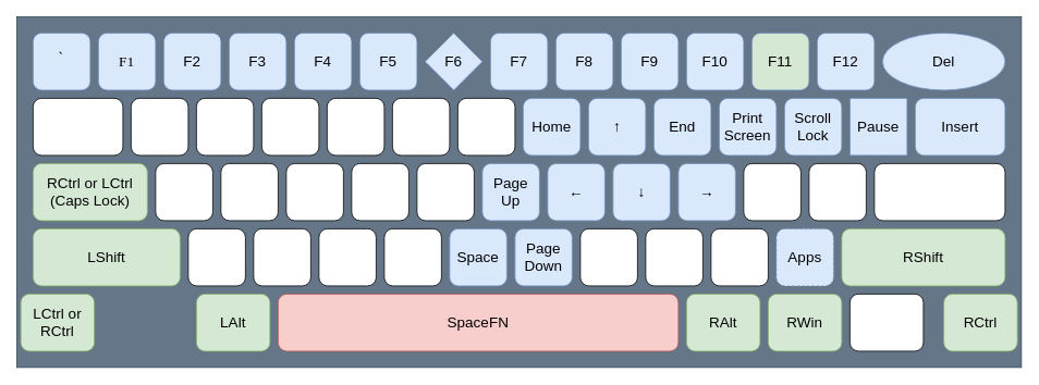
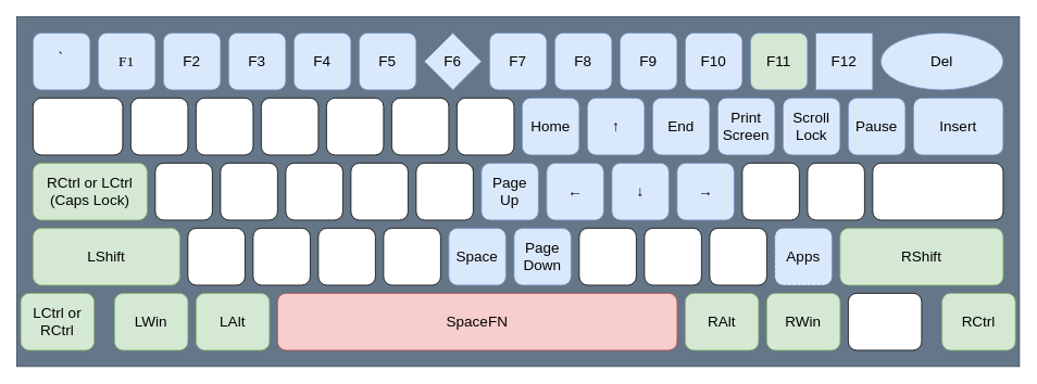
  <mxCell id="0" />
  <mxCell id="1" parent="0" />
  <mxCell id="2" value="" style="rounded=0;whiteSpace=wrap;html=1;fillColor=#647687;strokeColor=#314354;fontColor=#ffffff;fontStyle=0" parent="1" vertex="1"><mxGeometry x="20" y="20" width="1230" height="430" as="geometry" /></mxCell>
  <mxCell id="3" value="F3" style="rounded=1;whiteSpace=wrap;html=1;fontSize=18;fillColor=#dae8fc;strokeColor=#6c8ebf;fontStyle=0" parent="1" vertex="1"><mxGeometry x="280" y="40" width="70" height="70" as="geometry" /></mxCell>
  <mxCell id="4" value="F4" style="rounded=1;whiteSpace=wrap;html=1;fontSize=18;fillColor=#dae8fc;strokeColor=#6c8ebf;fontStyle=0" parent="1" vertex="1"><mxGeometry x="360" y="40" width="70" height="70" as="geometry" /></mxCell>
  <mxCell id="5" value="F5" style="rounded=1;whiteSpace=wrap;html=1;fontSize=18;fillColor=#dae8fc;strokeColor=#6c8ebf;fontStyle=0" parent="1" vertex="1"><mxGeometry x="440" y="40" width="70" height="70" as="geometry" /></mxCell>
  <mxCell id="6" value="F6" style="rhombus;whiteSpace=wrap;html=1;fontSize=18;fillColor=#dae8fc;strokeColor=#6c8ebf;fontStyle=0;" parent="1" vertex="1"><mxGeometry x="520" y="40" width="70" height="70" as="geometry" /></mxCell>
  <mxCell id="7" value="F7" style="rounded=1;whiteSpace=wrap;html=1;fontSize=18;fillColor=#dae8fc;strokeColor=#6c8ebf;fontStyle=0" parent="1" vertex="1"><mxGeometry x="600" y="40" width="70" height="70" as="geometry" /></mxCell>
  <mxCell id="8" value="F8" style="rounded=1;whiteSpace=wrap;html=1;fontSize=18;fillColor=#dae8fc;strokeColor=#6c8ebf;fontStyle=0" parent="1" vertex="1"><mxGeometry x="680" y="40" width="70" height="70" as="geometry" /></mxCell>
  <mxCell id="9" value="F9" style="rounded=1;whiteSpace=wrap;html=1;fontSize=18;fillColor=#dae8fc;strokeColor=#6c8ebf;fontStyle=0" parent="1" vertex="1"><mxGeometry x="760" y="40" width="70" height="70" as="geometry" /></mxCell>
  <mxCell id="10" value="F10" style="rounded=1;whiteSpace=wrap;html=1;fontSize=18;fillColor=#dae8fc;strokeColor=#6c8ebf;fontStyle=0" parent="1" vertex="1"><mxGeometry x="840" y="40" width="70" height="70" as="geometry" /></mxCell>
  <mxCell id="11" value="F11" style="rounded=1;whiteSpace=wrap;html=1;fontSize=18;fillColor=#d5e8d4;strokeColor=#6c8ebf;fontStyle=0;" parent="1" vertex="1"><mxGeometry x="920" y="40" width="70" height="70" as="geometry" /></mxCell>
  <mxCell id="12" value="F2" style="rounded=1;whiteSpace=wrap;html=1;fontSize=18;fillColor=#dae8fc;strokeColor=#6c8ebf;fontStyle=0" parent="1" vertex="1"><mxGeometry x="200" y="40" width="70" height="70" as="geometry" /></mxCell>
  <mxCell id="13" value="F1" style="rounded=1;whiteSpace=wrap;html=1;align=center;fontFamily=Verdana;fontSize=18;fillColor=#dae8fc;strokeColor=#6c8ebf;fontStyle=0" parent="1" vertex="1"><mxGeometry x="120" y="40" width="70" height="70" as="geometry" /></mxCell>
  <mxCell id="14" value="｀" style="rounded=1;whiteSpace=wrap;html=1;fontSize=18;fillColor=#dae8fc;strokeColor=#6c8ebf;fontStyle=0" parent="1" vertex="1"><mxGeometry x="40" y="40" width="70" height="70" as="geometry" /></mxCell>
- <mxCell id="15" value="F12" style="rounded=1;whiteSpace=wrap;html=1;fontSize=18;fillColor=#dae8fc;strokeColor=#6c8ebf;fontStyle=0" parent="1" vertex="1"><mxGeometry x="1000" y="40" width="70" height="70" as="geometry" /></mxCell>
+ <mxCell id="15" value="F12" style="whiteSpace=wrap;html=1;fontSize=18;fillColor=#dae8fc;strokeColor=#6c8ebf;fontStyle=0;rounded=0;" parent="1" vertex="1"><mxGeometry x="1000" y="40" width="70" height="70" as="geometry" /></mxCell>
  <mxCell id="16" value="Del" style="ellipse;whiteSpace=wrap;html=1;fontSize=18;fillColor=#dae8fc;strokeColor=#6c8ebf;fontStyle=0;" parent="1" vertex="1"><mxGeometry x="1080" y="40" width="150" height="70" as="geometry" /></mxCell>
  <mxCell id="17" value="" style="rounded=1;whiteSpace=wrap;html=1;fontSize=18;fontStyle=0" parent="1" vertex="1"><mxGeometry x="320" y="120" width="70" height="70" as="geometry" /></mxCell>
  <mxCell id="18" value="" style="rounded=1;whiteSpace=wrap;html=1;fontSize=18;fontStyle=0" parent="1" vertex="1"><mxGeometry x="400" y="120" width="70" height="70" as="geometry" /></mxCell>
  <mxCell id="19" value="" style="rounded=1;whiteSpace=wrap;html=1;fontSize=18;fontStyle=0" parent="1" vertex="1"><mxGeometry x="480" y="120" width="70" height="70" as="geometry" /></mxCell>
  <mxCell id="20" value="" style="rounded=1;whiteSpace=wrap;html=1;fontSize=18;fontStyle=0" parent="1" vertex="1"><mxGeometry x="560" y="120" width="70" height="70" as="geometry" /></mxCell>
  <mxCell id="21" value="Home" style="rounded=1;whiteSpace=wrap;html=1;fontSize=18;fillColor=#dae8fc;strokeColor=#6c8ebf;fontStyle=0" parent="1" vertex="1"><mxGeometry x="640" y="120" width="70" height="70" as="geometry" /></mxCell>
  <mxCell id="22" value="↑" style="rounded=1;whiteSpace=wrap;html=1;fontSize=18;fillColor=#dae8fc;strokeColor=#6c8ebf;fontStyle=0" parent="1" vertex="1"><mxGeometry x="720" y="120" width="70" height="70" as="geometry" /></mxCell>
  <mxCell id="23" value="End" style="rounded=1;whiteSpace=wrap;html=1;fontSize=18;fillColor=#dae8fc;strokeColor=#6c8ebf;fontStyle=0" parent="1" vertex="1"><mxGeometry x="800" y="120" width="70" height="70" as="geometry" /></mxCell>
  <mxCell id="24" value="Print&lt;br style=&quot;font-size: 18px;&quot;&gt;Screen" style="rounded=1;whiteSpace=wrap;html=1;fontSize=18;fillColor=#dae8fc;strokeColor=#6c8ebf;fontStyle=0" parent="1" vertex="1"><mxGeometry x="880" y="120" width="70" height="70" as="geometry" /></mxCell>
  <mxCell id="25" value="Scroll&lt;br&gt;Lock" style="rounded=1;whiteSpace=wrap;html=1;fontSize=18;fillColor=#dae8fc;strokeColor=#6c8ebf;fontStyle=0" parent="1" vertex="1"><mxGeometry x="960" y="120" width="70" height="70" as="geometry" /></mxCell>
  <mxCell id="26" value="" style="rounded=1;whiteSpace=wrap;html=1;fontSize=18;fontStyle=0" parent="1" vertex="1"><mxGeometry x="240" y="120" width="70" height="70" as="geometry" /></mxCell>
  <mxCell id="27" value="" style="rounded=1;whiteSpace=wrap;html=1;fontSize=18;fontStyle=0" parent="1" vertex="1"><mxGeometry x="160" y="120" width="70" height="70" as="geometry" /></mxCell>
- <mxCell id="28" value="Pause" style="whiteSpace=wrap;html=1;fontSize=18;fillColor=#dae8fc;strokeColor=#6c8ebf;fontStyle=0;rounded=0;" parent="1" vertex="1"><mxGeometry x="1040" y="120" width="70" height="70" as="geometry" /></mxCell>
+ <mxCell id="28" value="Pause" style="rounded=1;whiteSpace=wrap;html=1;fontSize=18;fillColor=#dae8fc;strokeColor=#6c8ebf;fontStyle=0" parent="1" vertex="1"><mxGeometry x="1040" y="120" width="70" height="70" as="geometry" /></mxCell>
  <mxCell id="29" value="" style="rounded=1;whiteSpace=wrap;html=1;fontSize=18;fontStyle=0" parent="1" vertex="1"><mxGeometry x="350" y="200" width="70" height="70" as="geometry" /></mxCell>
  <mxCell id="30" value="" style="rounded=1;whiteSpace=wrap;html=1;fontSize=18;fontStyle=0" parent="1" vertex="1"><mxGeometry x="430" y="200" width="70" height="70" as="geometry" /></mxCell>
  <mxCell id="31" value="" style="rounded=1;whiteSpace=wrap;html=1;fontSize=18;fontStyle=0" parent="1" vertex="1"><mxGeometry x="510" y="200" width="70" height="70" as="geometry" /></mxCell>
  <mxCell id="32" value="Page&lt;br style=&quot;font-size: 18px;&quot;&gt;Up" style="rounded=1;whiteSpace=wrap;html=1;fontSize=18;fillColor=#dae8fc;strokeColor=#6c8ebf;fontStyle=0" parent="1" vertex="1"><mxGeometry x="590" y="200" width="70" height="70" as="geometry" /></mxCell>
  <mxCell id="33" value="←" style="rounded=1;whiteSpace=wrap;html=1;fontSize=18;fillColor=#dae8fc;strokeColor=#6c8ebf;fontStyle=0" parent="1" vertex="1"><mxGeometry x="670" y="200" width="70" height="70" as="geometry" /></mxCell>
  <mxCell id="34" value="↓" style="rounded=1;whiteSpace=wrap;html=1;fontSize=18;fillColor=#dae8fc;strokeColor=#6c8ebf;fontStyle=0" parent="1" vertex="1"><mxGeometry x="750" y="200" width="70" height="70" as="geometry" /></mxCell>
  <mxCell id="35" value="→" style="rounded=1;whiteSpace=wrap;html=1;fontSize=18;fillColor=#dae8fc;strokeColor=#6c8ebf;fontStyle=0" parent="1" vertex="1"><mxGeometry x="830" y="200" width="70" height="70" as="geometry" /></mxCell>
  <mxCell id="36" value="" style="rounded=1;whiteSpace=wrap;html=1;fontSize=18;fontStyle=0" parent="1" vertex="1"><mxGeometry x="910" y="200" width="70" height="70" as="geometry" /></mxCell>
  <mxCell id="37" value="" style="rounded=1;whiteSpace=wrap;html=1;fontSize=18;fontStyle=0" parent="1" vertex="1"><mxGeometry x="990" y="200" width="70" height="70" as="geometry" /></mxCell>
  <mxCell id="38" value="" style="rounded=1;whiteSpace=wrap;html=1;fontSize=18;fontStyle=0" parent="1" vertex="1"><mxGeometry x="270" y="200" width="70" height="70" as="geometry" /></mxCell>
  <mxCell id="39" value="" style="rounded=1;whiteSpace=wrap;html=1;fontSize=18;fontStyle=0" parent="1" vertex="1"><mxGeometry x="190" y="200" width="70" height="70" as="geometry" /></mxCell>
  <mxCell id="40" value="" style="rounded=1;whiteSpace=wrap;html=1;fontSize=18;fontStyle=0" parent="1" vertex="1"><mxGeometry x="1070" y="200" width="160" height="70" as="geometry" /></mxCell>
  <mxCell id="41" value="" style="rounded=1;whiteSpace=wrap;html=1;fontSize=18;fontStyle=0" parent="1" vertex="1"><mxGeometry x="390" y="280" width="70" height="70" as="geometry" /></mxCell>
  <mxCell id="42" value="SpaceFN" style="rounded=1;whiteSpace=wrap;html=1;fontSize=18;fillColor=#f8cecc;strokeColor=#b85450;fontStyle=0" parent="1" vertex="1"><mxGeometry x="340" y="360" width="490" height="70" as="geometry" /></mxCell>
  <mxCell id="43" value="Space" style="rounded=1;whiteSpace=wrap;html=1;fontSize=18;fillColor=#dae8fc;strokeColor=#6c8ebf;fontStyle=0" parent="1" vertex="1"><mxGeometry x="550" y="280" width="70" height="70" as="geometry" /></mxCell>
  <mxCell id="44" value="Page&lt;br style=&quot;font-size: 18px;&quot;&gt;Down" style="rounded=1;whiteSpace=wrap;html=1;fontSize=18;fillColor=#dae8fc;strokeColor=#6c8ebf;fontStyle=0" parent="1" vertex="1"><mxGeometry x="630" y="280" width="70" height="70" as="geometry" /></mxCell>
  <mxCell id="45" value="" style="rounded=1;whiteSpace=wrap;html=1;fontSize=18;fontStyle=0" parent="1" vertex="1"><mxGeometry x="710" y="280" width="70" height="70" as="geometry" /></mxCell>
  <mxCell id="46" value="" style="rounded=1;whiteSpace=wrap;html=1;fontSize=18;fontStyle=0" parent="1" vertex="1"><mxGeometry x="790" y="280" width="70" height="70" as="geometry" /></mxCell>
  <mxCell id="47" value="" style="rounded=1;whiteSpace=wrap;html=1;fontSize=18;fontStyle=0" parent="1" vertex="1"><mxGeometry x="870" y="280" width="70" height="70" as="geometry" /></mxCell>
  <mxCell id="48" value="Apps" style="rounded=1;whiteSpace=wrap;html=1;fontSize=18;fillColor=#dae8fc;strokeColor=#6c8ebf;fontStyle=0;dashed=1;" parent="1" vertex="1"><mxGeometry x="950" y="280" width="70" height="70" as="geometry" /></mxCell>
  <mxCell id="49" value="RShift" style="rounded=1;whiteSpace=wrap;html=1;fontSize=18;fillColor=#d5e8d4;strokeColor=#82b366;fontStyle=0" parent="1" vertex="1"><mxGeometry x="1030" y="280" width="200" height="70" as="geometry" /></mxCell>
  <mxCell id="50" value="" style="rounded=1;whiteSpace=wrap;html=1;fontSize=18;fontStyle=0" parent="1" vertex="1"><mxGeometry x="310" y="280" width="70" height="70" as="geometry" /></mxCell>
  <mxCell id="51" value="" style="rounded=1;whiteSpace=wrap;html=1;fontSize=18;fontStyle=0" parent="1" vertex="1"><mxGeometry x="230" y="280" width="70" height="70" as="geometry" /></mxCell>
  <mxCell id="52" value="Insert" style="rounded=1;whiteSpace=wrap;html=1;fontSize=18;fillColor=#dae8fc;strokeColor=#6c8ebf;fontStyle=0" parent="1" vertex="1"><mxGeometry x="1120" y="120" width="110" height="70" as="geometry" /></mxCell>
  <mxCell id="53" value="" style="rounded=1;whiteSpace=wrap;html=1;fontSize=18;fontStyle=0" parent="1" vertex="1"><mxGeometry x="40" y="120" width="110" height="70" as="geometry" /></mxCell>
  <mxCell id="54" value="RCtrl or LCtrl&lt;br&gt;(Caps Lock)" style="rounded=1;whiteSpace=wrap;html=1;fontSize=18;fillColor=#d5e8d4;strokeColor=#82b366;fontStyle=0" parent="1" vertex="1"><mxGeometry x="40" y="200" width="140" height="70" as="geometry" /></mxCell>
  <mxCell id="55" value="LShift" style="rounded=1;whiteSpace=wrap;html=1;fontSize=18;fillColor=#d5e8d4;strokeColor=#82b366;fontStyle=0" parent="1" vertex="1"><mxGeometry x="40" y="280" width="180" height="70" as="geometry" /></mxCell>
  <mxCell id="56" value="" style="rounded=1;whiteSpace=wrap;html=1;fontSize=18;fontStyle=0" parent="1" vertex="1"><mxGeometry x="470" y="280" width="70" height="70" as="geometry" /></mxCell>
  <mxCell id="57" value="RCtrl" style="rounded=1;whiteSpace=wrap;html=1;fontSize=18;fillColor=#d5e8d4;strokeColor=#82b366;fontStyle=0" parent="1" vertex="1"><mxGeometry x="1155" y="360" width="90" height="70" as="geometry" /></mxCell>
  <mxCell id="58" value="" style="rounded=1;whiteSpace=wrap;html=1;fontSize=18;fontStyle=0" parent="1" vertex="1"><mxGeometry x="1040" y="360" width="90" height="70" as="geometry" /></mxCell>
  <mxCell id="59" value="RWin" style="rounded=1;whiteSpace=wrap;html=1;fontSize=18;fillColor=#d5e8d4;strokeColor=#82b366;fontStyle=0" parent="1" vertex="1"><mxGeometry x="940" y="360" width="90" height="70" as="geometry" /></mxCell>
  <mxCell id="60" value="RAlt" style="rounded=1;whiteSpace=wrap;html=1;fontSize=18;fillColor=#d5e8d4;strokeColor=#82b366;fontStyle=0" parent="1" vertex="1"><mxGeometry x="840" y="360" width="90" height="70" as="geometry" /></mxCell>
  <mxCell id="61" value="LCtrl or&lt;br&gt;RCtrl" style="rounded=1;whiteSpace=wrap;html=1;fontSize=18;fillColor=#d5e8d4;strokeColor=#82b366;fontStyle=0" parent="1" vertex="1"><mxGeometry x="25" y="360" width="90" height="70" as="geometry" /></mxCell>
+ <mxCell id="62" value="LWin" style="rounded=1;whiteSpace=wrap;html=1;fontSize=18;fillColor=#d5e8d4;strokeColor=#82b366;fontStyle=0" parent="1" vertex="1"><mxGeometry x="140" y="360" width="90" height="70" as="geometry" /></mxCell>
  <mxCell id="63" value="LAlt" style="rounded=1;whiteSpace=wrap;html=1;fontSize=18;fillColor=#d5e8d4;strokeColor=#82b366;fontStyle=0" parent="1" vertex="1"><mxGeometry x="240" y="360" width="90" height="70" as="geometry" /></mxCell>
